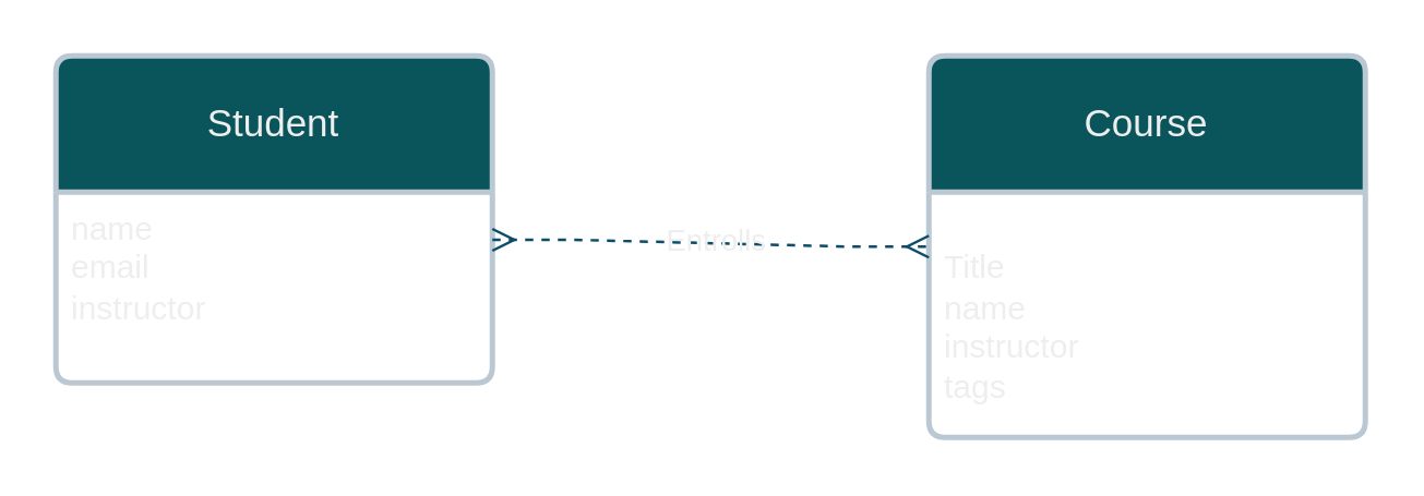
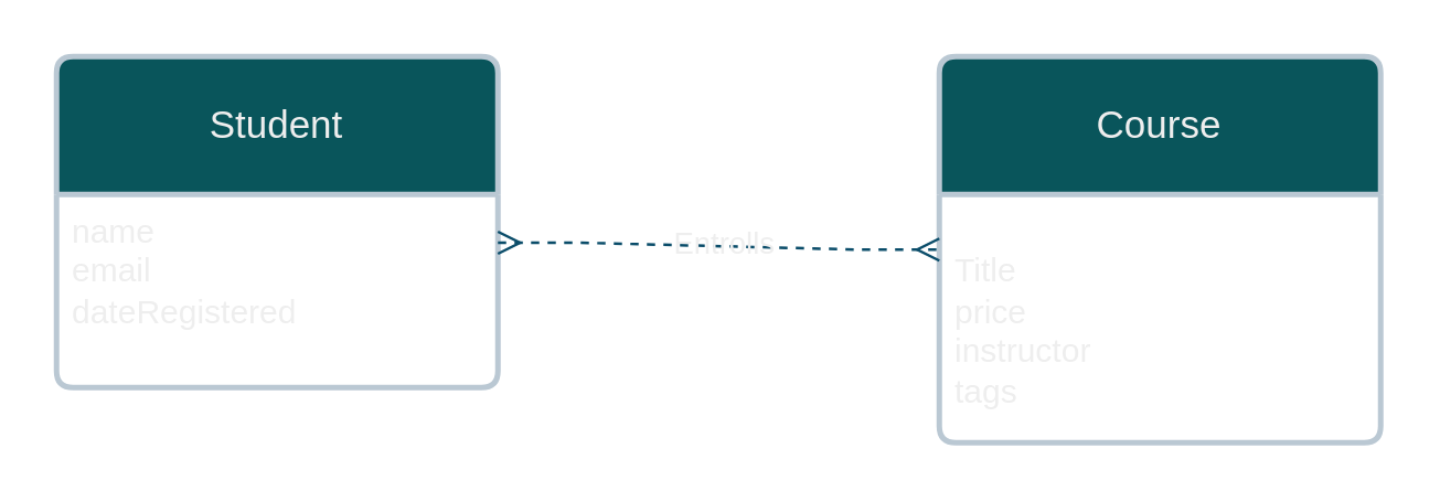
  <mxCell id="0" />
  <mxCell id="1" parent="0" />
  <mxCell id="2" value="Student" style="swimlane;childLayout=stackLayout;horizontal=1;startSize=50;horizontalStack=0;rounded=1;fontSize=14;fontStyle=0;strokeWidth=2;resizeParent=0;resizeLast=1;shadow=0;dashed=0;align=center;arcSize=4;whiteSpace=wrap;html=1;labelBackgroundColor=none;fillColor=#09555B;strokeColor=#BAC8D3;fontColor=#EEEEEE;" parent="1" vertex="1"><mxGeometry x="20" y="20" width="160" height="120" as="geometry" /></mxCell>
- <mxCell id="3" value="name&lt;div&gt;email&lt;/div&gt;&lt;div&gt;instructor&lt;/div&gt;" style="align=left;strokeColor=none;fillColor=none;spacingLeft=4;spacingRight=4;fontSize=12;verticalAlign=top;resizable=0;rotatable=0;part=1;html=1;whiteSpace=wrap;labelBackgroundColor=none;fontColor=#EEEEEE;" parent="2" vertex="1"><mxGeometry y="50" width="160" height="70" as="geometry" /></mxCell>
+ <mxCell id="3" value="name&lt;div&gt;email&lt;/div&gt;&lt;div&gt;dateRegistered&lt;/div&gt;" style="align=left;strokeColor=none;fillColor=none;spacingLeft=4;spacingRight=4;fontSize=12;verticalAlign=top;resizable=0;rotatable=0;part=1;html=1;whiteSpace=wrap;labelBackgroundColor=none;fontColor=#EEEEEE;" parent="2" vertex="1"><mxGeometry y="50" width="160" height="70" as="geometry" /></mxCell>
  <mxCell id="4" value="Course" style="swimlane;childLayout=stackLayout;horizontal=1;startSize=50;horizontalStack=0;rounded=1;fontSize=14;fontStyle=0;strokeWidth=2;resizeParent=0;resizeLast=1;shadow=0;dashed=0;align=center;arcSize=4;whiteSpace=wrap;html=1;labelBackgroundColor=none;fillColor=#09555B;strokeColor=#BAC8D3;fontColor=#EEEEEE;" parent="1" vertex="1"><mxGeometry x="340" y="20" width="160" height="140" as="geometry" /></mxCell>
- <mxCell id="5" value="&lt;br&gt;&lt;div&gt;Title&lt;/div&gt;&lt;div&gt;name&lt;/div&gt;&lt;div&gt;instructor&lt;/div&gt;&lt;div&gt;tags&lt;/div&gt;" style="align=left;strokeColor=none;fillColor=none;spacingLeft=4;spacingRight=4;fontSize=12;verticalAlign=top;resizable=0;rotatable=0;part=1;html=1;whiteSpace=wrap;labelBackgroundColor=none;fontColor=#EEEEEE;" parent="4" vertex="1"><mxGeometry y="50" width="160" height="90" as="geometry" /></mxCell>
+ <mxCell id="5" value="&lt;br&gt;&lt;div&gt;Title&lt;/div&gt;&lt;div&gt;price&lt;/div&gt;&lt;div&gt;instructor&lt;/div&gt;&lt;div&gt;tags&lt;/div&gt;" style="align=left;strokeColor=none;fillColor=none;spacingLeft=4;spacingRight=4;fontSize=12;verticalAlign=top;resizable=0;rotatable=0;part=1;html=1;whiteSpace=wrap;labelBackgroundColor=none;fontColor=#EEEEEE;" parent="4" vertex="1"><mxGeometry y="50" width="160" height="90" as="geometry" /></mxCell>
  <mxCell id="6" value="" style="edgeStyle=entityRelationEdgeStyle;fontSize=12;html=1;endArrow=ERmany;startArrow=ERmany;rounded=0;exitX=1;exitY=0.25;exitDx=0;exitDy=0;entryX=0;entryY=0.5;entryDx=0;entryDy=0;labelBackgroundColor=none;strokeColor=#0B4D6A;fontColor=default;dashed=1;" parent="1" source="3" target="4" edge="1"><mxGeometry width="100" height="100" relative="1" as="geometry"><mxPoint x="180" y="130" as="sourcePoint" /><mxPoint x="280" y="30" as="targetPoint" /></mxGeometry></mxCell>
  <mxCell id="7" value="Entrolls" style="edgeLabel;html=1;align=center;verticalAlign=middle;resizable=0;points=[];labelBackgroundColor=none;fontColor=#EEEEEE;" parent="6" vertex="1" connectable="0"><mxGeometry x="0.018" y="1" relative="1" as="geometry"><mxPoint as="offset" /></mxGeometry></mxCell>
